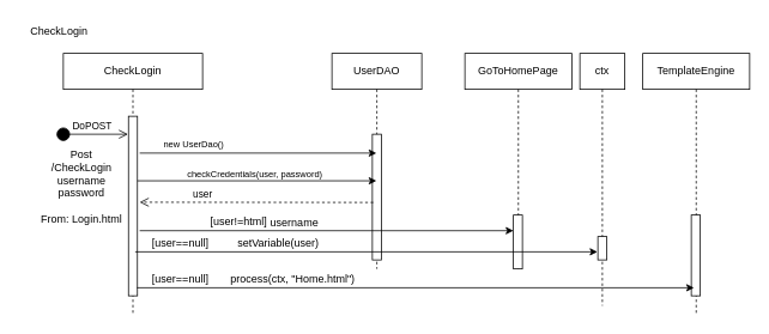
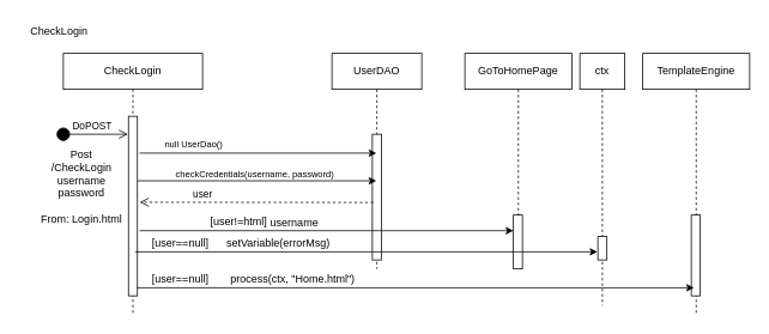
  <mxCell id="0" />
  <mxCell id="1" parent="0" />
  <mxCell id="2" value="&lt;span style=&quot;text-wrap: nowrap;&quot;&gt;CheckLogin&lt;/span&gt;" style="shape=umlLifeline;perimeter=lifelinePerimeter;whiteSpace=wrap;html=1;container=0;dropTarget=0;collapsible=0;recursiveResize=0;outlineConnect=0;portConstraint=eastwest;newEdgeStyle={&quot;edgeStyle&quot;:&quot;elbowEdgeStyle&quot;,&quot;elbow&quot;:&quot;vertical&quot;,&quot;curved&quot;:0,&quot;rounded&quot;:0};" vertex="1" parent="1"><mxGeometry x="70" y="59" width="155" height="291" as="geometry" /></mxCell>
  <mxCell id="3" value="" style="html=1;points=[];perimeter=orthogonalPerimeter;outlineConnect=0;targetShapes=umlLifeline;portConstraint=eastwest;newEdgeStyle={&quot;edgeStyle&quot;:&quot;elbowEdgeStyle&quot;,&quot;elbow&quot;:&quot;vertical&quot;,&quot;curved&quot;:0,&quot;rounded&quot;:0};" vertex="1" parent="2"><mxGeometry x="72.5" y="70" width="10" height="200" as="geometry" /></mxCell>
  <mxCell id="4" value="UserDAO" style="shape=umlLifeline;perimeter=lifelinePerimeter;whiteSpace=wrap;html=1;container=0;dropTarget=0;collapsible=0;recursiveResize=0;outlineConnect=0;portConstraint=eastwest;newEdgeStyle={&quot;edgeStyle&quot;:&quot;elbowEdgeStyle&quot;,&quot;elbow&quot;:&quot;vertical&quot;,&quot;curved&quot;:0,&quot;rounded&quot;:0};" vertex="1" parent="1"><mxGeometry x="369" y="59" width="100" height="240" as="geometry" /></mxCell>
  <mxCell id="5" value="" style="html=1;points=[];perimeter=orthogonalPerimeter;outlineConnect=0;targetShapes=umlLifeline;portConstraint=eastwest;newEdgeStyle={&quot;edgeStyle&quot;:&quot;elbowEdgeStyle&quot;,&quot;elbow&quot;:&quot;vertical&quot;,&quot;curved&quot;:0,&quot;rounded&quot;:0};" vertex="1" parent="4"><mxGeometry x="45" y="90" width="10" height="140" as="geometry" /></mxCell>
  <mxCell id="6" value="DoPOST" style="html=1;verticalAlign=bottom;startArrow=circle;startFill=1;endArrow=open;startSize=6;endSize=8;curved=0;rounded=0;" edge="1" parent="1"><mxGeometry width="80" relative="1" as="geometry"><mxPoint x="62" y="149" as="sourcePoint" /><mxPoint x="142" y="149" as="targetPoint" /><mxPoint as="offset" /></mxGeometry></mxCell>
  <mxCell id="7" value="" style="endArrow=classic;html=1;rounded=0;exitX=1.02;exitY=0.085;exitDx=0;exitDy=0;exitPerimeter=0;" edge="1" parent="1" target="4"><mxGeometry width="50" height="50" relative="1" as="geometry"><mxPoint x="155" y="170" as="sourcePoint" /><mxPoint x="315" y="170" as="targetPoint" /></mxGeometry></mxCell>
  <mxCell id="8" value="GoToHomePage" style="shape=umlLifeline;perimeter=lifelinePerimeter;whiteSpace=wrap;html=1;container=0;dropTarget=0;collapsible=0;recursiveResize=0;outlineConnect=0;portConstraint=eastwest;newEdgeStyle={&quot;edgeStyle&quot;:&quot;elbowEdgeStyle&quot;,&quot;elbow&quot;:&quot;vertical&quot;,&quot;curved&quot;:0,&quot;rounded&quot;:0};" vertex="1" parent="1"><mxGeometry x="517" y="59" width="119" height="240" as="geometry" /></mxCell>
  <mxCell id="9" value="" style="html=1;points=[];perimeter=orthogonalPerimeter;outlineConnect=0;targetShapes=umlLifeline;portConstraint=eastwest;newEdgeStyle={&quot;edgeStyle&quot;:&quot;elbowEdgeStyle&quot;,&quot;elbow&quot;:&quot;vertical&quot;,&quot;curved&quot;:0,&quot;rounded&quot;:0};" vertex="1" parent="8"><mxGeometry x="54" y="180" width="10" height="60" as="geometry" /></mxCell>
  <mxCell id="10" value="CheckLogin" style="text;html=1;align=center;verticalAlign=middle;resizable=0;points=[];autosize=1;strokeColor=none;fillColor=none;" vertex="1" parent="1"><mxGeometry x="20" y="20" width="90" height="30" as="geometry" /></mxCell>
  <mxCell id="11" value="Post&lt;div&gt;/CheckLogin&lt;/div&gt;&lt;div&gt;username&lt;/div&gt;&lt;div&gt;password&lt;/div&gt;&lt;div&gt;&lt;br&gt;&lt;/div&gt;&lt;div&gt;From: Login.html&lt;/div&gt;&lt;div&gt;&lt;br&gt;&lt;/div&gt;" style="text;html=1;align=center;verticalAlign=middle;resizable=0;points=[];autosize=1;strokeColor=none;fillColor=none;" vertex="1" parent="1"><mxGeometry x="35" y="160" width="110" height="110" as="geometry" /></mxCell>
- <mxCell id="12" value="&lt;font style=&quot;font-size: 10px;&quot;&gt;new UserDao()&lt;/font&gt;" style="text;html=1;align=center;verticalAlign=middle;resizable=0;points=[];autosize=1;strokeColor=none;fillColor=none;" vertex="1" parent="1"><mxGeometry x="170" y="145" width="90" height="30" as="geometry" /></mxCell>
+ <mxCell id="12" value="&lt;font style=&quot;font-size: 10px;&quot;&gt;null UserDao()&lt;/font&gt;" style="text;html=1;align=center;verticalAlign=middle;resizable=0;points=[];autosize=1;strokeColor=none;fillColor=none;" vertex="1" parent="1"><mxGeometry x="170" y="145" width="90" height="30" as="geometry" /></mxCell>
  <mxCell id="13" value="" style="endArrow=classic;html=1;rounded=0;exitX=0.025;exitY=1.03;exitDx=0;exitDy=0;exitPerimeter=0;" edge="1" parent="1" target="4"><mxGeometry width="50" height="50" relative="1" as="geometry"><mxPoint x="152.5" y="200.9" as="sourcePoint" /><mxPoint x="383" y="200.9" as="targetPoint" /></mxGeometry></mxCell>
- <mxCell id="14" value="&lt;span style=&quot;font-size: 10px;&quot;&gt;checkCredentials(user, password)&lt;/span&gt;" style="text;html=1;align=center;verticalAlign=middle;resizable=0;points=[];autosize=1;strokeColor=none;fillColor=none;" vertex="1" parent="1"><mxGeometry x="183" y="178" width="200" height="30" as="geometry" /></mxCell>
+ <mxCell id="14" value="&lt;span style=&quot;font-size: 10px;&quot;&gt;checkCredentials(username, password)&lt;/span&gt;" style="text;html=1;align=center;verticalAlign=middle;resizable=0;points=[];autosize=1;strokeColor=none;fillColor=none;" vertex="1" parent="1"><mxGeometry x="183" y="178" width="200" height="30" as="geometry" /></mxCell>
  <mxCell id="15" value="" style="endArrow=classic;html=1;rounded=0;" edge="1" parent="1"><mxGeometry width="50" height="50" relative="1" as="geometry"><mxPoint x="155" y="256.44" as="sourcePoint" /><mxPoint x="571" y="256.44" as="targetPoint" /></mxGeometry></mxCell>
  <mxCell id="16" value="username" style="text;html=1;align=center;verticalAlign=middle;resizable=0;points=[];autosize=1;strokeColor=none;fillColor=none;" vertex="1" parent="1"><mxGeometry x="297" y="233" width="60" height="30" as="geometry" /></mxCell>
  <mxCell id="17" value="user" style="html=1;verticalAlign=bottom;endArrow=open;dashed=1;endSize=8;edgeStyle=elbowEdgeStyle;elbow=vertical;curved=0;rounded=0;" edge="1" parent="1"><mxGeometry x="0.455" relative="1" as="geometry"><mxPoint x="155" y="225" as="targetPoint" /><Array as="points"><mxPoint x="412" y="224.72" /></Array><mxPoint x="415" y="225" as="sourcePoint" /><mxPoint as="offset" /></mxGeometry></mxCell>
  <mxCell id="18" value="[user!=html]" style="text;html=1;align=center;verticalAlign=middle;resizable=0;points=[];autosize=1;strokeColor=none;fillColor=none;" vertex="1" parent="1"><mxGeometry x="225" y="232" width="80" height="30" as="geometry" /></mxCell>
  <mxCell id="19" value="[user==null]" style="text;html=1;align=center;verticalAlign=middle;resizable=0;points=[];autosize=1;strokeColor=none;fillColor=none;" vertex="1" parent="1"><mxGeometry x="155" y="256" width="90" height="30" as="geometry" /></mxCell>
  <mxCell id="20" value="" style="endArrow=classic;html=1;rounded=0;" edge="1" parent="1"><mxGeometry width="50" height="50" relative="1" as="geometry"><mxPoint x="150" y="280" as="sourcePoint" /><mxPoint x="664.5" y="280" as="targetPoint" /></mxGeometry></mxCell>
  <mxCell id="21" value="TemplateEngine" style="shape=umlLifeline;perimeter=lifelinePerimeter;whiteSpace=wrap;html=1;container=0;dropTarget=0;collapsible=0;recursiveResize=0;outlineConnect=0;portConstraint=eastwest;newEdgeStyle={&quot;edgeStyle&quot;:&quot;elbowEdgeStyle&quot;,&quot;elbow&quot;:&quot;vertical&quot;,&quot;curved&quot;:0,&quot;rounded&quot;:0};" vertex="1" parent="1"><mxGeometry x="715" y="59" width="119" height="291" as="geometry" /></mxCell>
  <mxCell id="22" value="" style="html=1;points=[];perimeter=orthogonalPerimeter;outlineConnect=0;targetShapes=umlLifeline;portConstraint=eastwest;newEdgeStyle={&quot;edgeStyle&quot;:&quot;elbowEdgeStyle&quot;,&quot;elbow&quot;:&quot;vertical&quot;,&quot;curved&quot;:0,&quot;rounded&quot;:0};" vertex="1" parent="21"><mxGeometry x="54" y="180" width="10" height="90" as="geometry" /></mxCell>
  <mxCell id="23" value="ctx" style="shape=umlLifeline;perimeter=lifelinePerimeter;whiteSpace=wrap;html=1;container=0;dropTarget=0;collapsible=0;recursiveResize=0;outlineConnect=0;portConstraint=eastwest;newEdgeStyle={&quot;edgeStyle&quot;:&quot;elbowEdgeStyle&quot;,&quot;elbow&quot;:&quot;vertical&quot;,&quot;curved&quot;:0,&quot;rounded&quot;:0};" vertex="1" parent="1"><mxGeometry x="645" y="59" width="50" height="281" as="geometry" /></mxCell>
  <mxCell id="24" value="" style="html=1;points=[];perimeter=orthogonalPerimeter;outlineConnect=0;targetShapes=umlLifeline;portConstraint=eastwest;newEdgeStyle={&quot;edgeStyle&quot;:&quot;elbowEdgeStyle&quot;,&quot;elbow&quot;:&quot;vertical&quot;,&quot;curved&quot;:0,&quot;rounded&quot;:0};" vertex="1" parent="23"><mxGeometry x="20" y="204" width="10" height="26" as="geometry" /></mxCell>
- <mxCell id="25" value="setVariable(user)" style="text;html=1;align=center;verticalAlign=middle;resizable=0;points=[];autosize=1;strokeColor=none;fillColor=none;" vertex="1" parent="1"><mxGeometry x="239" y="256" width="140" height="30" as="geometry" /></mxCell>
+ <mxCell id="25" value="setVariable(errorMsg)" style="text;html=1;align=center;verticalAlign=middle;resizable=0;points=[];autosize=1;strokeColor=none;fillColor=none;" vertex="1" parent="1"><mxGeometry x="239" y="256" width="140" height="30" as="geometry" /></mxCell>
  <mxCell id="26" value="" style="endArrow=classic;html=1;rounded=0;" edge="1" parent="1"><mxGeometry width="50" height="50" relative="1" as="geometry"><mxPoint x="152" y="320" as="sourcePoint" /><mxPoint x="772" y="320" as="targetPoint" /></mxGeometry></mxCell>
  <mxCell id="27" value="[user==null]" style="text;html=1;align=center;verticalAlign=middle;resizable=0;points=[];autosize=1;strokeColor=none;fillColor=none;" vertex="1" parent="1"><mxGeometry x="155" y="295" width="90" height="30" as="geometry" /></mxCell>
  <mxCell id="28" value="process(ctx, &quot;Home.html&quot;)" style="text;html=1;align=center;verticalAlign=middle;resizable=0;points=[];autosize=1;strokeColor=none;fillColor=none;" vertex="1" parent="1"><mxGeometry x="245" y="295" width="160" height="30" as="geometry" /></mxCell>
